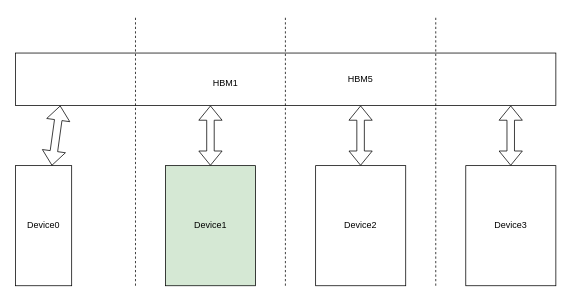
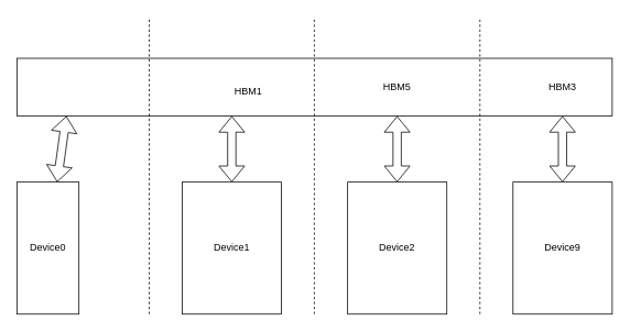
  <mxCell id="0" />
  <mxCell id="1" parent="0" />
  <mxCell id="2" value="Device0" style="rounded=0;whiteSpace=wrap;html=1;" vertex="1" parent="1"><mxGeometry x="20" y="220" width="75" height="160" as="geometry" /></mxCell>
- <mxCell id="3" value="Device1" style="rounded=0;whiteSpace=wrap;html=1;fillColor=#d5e8d4;" vertex="1" parent="1"><mxGeometry x="220" y="220" width="120" height="160" as="geometry" /></mxCell>
+ <mxCell id="3" value="Device1" style="rounded=0;whiteSpace=wrap;html=1;" vertex="1" parent="1"><mxGeometry x="220" y="220" width="120" height="160" as="geometry" /></mxCell>
  <mxCell id="4" value="Device2" style="rounded=0;whiteSpace=wrap;html=1;" vertex="1" parent="1"><mxGeometry x="420" y="220" width="120" height="160" as="geometry" /></mxCell>
- <mxCell id="5" value="Device3" style="rounded=0;whiteSpace=wrap;html=1;" vertex="1" parent="1"><mxGeometry x="620" y="220" width="120" height="160" as="geometry" /></mxCell>
+ <mxCell id="5" value="Device9" style="rounded=0;whiteSpace=wrap;html=1;" vertex="1" parent="1"><mxGeometry x="620" y="220" width="120" height="160" as="geometry" /></mxCell>
  <mxCell id="6" value="" style="rounded=0;whiteSpace=wrap;html=1;" vertex="1" parent="1"><mxGeometry x="20" y="70" width="720" height="70" as="geometry" /></mxCell>
  <mxCell id="7" value="" style="shape=flexArrow;endArrow=classic;startArrow=classic;html=1;rounded=0;entryX=0.083;entryY=1;entryDx=0;entryDy=0;entryPerimeter=0;" edge="1" parent="1" source="2" target="6"><mxGeometry width="100" height="100" relative="1" as="geometry"><mxPoint x="270" y="490" as="sourcePoint" /><mxPoint x="370" y="390" as="targetPoint" /></mxGeometry></mxCell>
  <mxCell id="8" value="" style="shape=flexArrow;endArrow=classic;startArrow=classic;html=1;rounded=0;entryX=0.083;entryY=1;entryDx=0;entryDy=0;entryPerimeter=0;" edge="1" parent="1"><mxGeometry width="100" height="100" relative="1" as="geometry"><mxPoint x="279.87" y="220" as="sourcePoint" /><mxPoint x="279.87" y="140" as="targetPoint" /></mxGeometry></mxCell>
  <mxCell id="9" value="" style="shape=flexArrow;endArrow=classic;startArrow=classic;html=1;rounded=0;entryX=0.083;entryY=1;entryDx=0;entryDy=0;entryPerimeter=0;" edge="1" parent="1"><mxGeometry width="100" height="100" relative="1" as="geometry"><mxPoint x="479.87" y="220" as="sourcePoint" /><mxPoint x="479.87" y="140" as="targetPoint" /></mxGeometry></mxCell>
  <mxCell id="10" value="" style="shape=flexArrow;endArrow=classic;startArrow=classic;html=1;rounded=0;entryX=0.083;entryY=1;entryDx=0;entryDy=0;entryPerimeter=0;" edge="1" parent="1"><mxGeometry width="100" height="100" relative="1" as="geometry"><mxPoint x="679.87" y="220" as="sourcePoint" /><mxPoint x="679.87" y="140" as="targetPoint" /></mxGeometry></mxCell>
  <mxCell id="11" value="" style="endArrow=none;dashed=1;html=1;rounded=0;" edge="1" parent="1"><mxGeometry width="50" height="50" relative="1" as="geometry"><mxPoint x="580" y="380" as="sourcePoint" /><mxPoint x="580" y="20" as="targetPoint" /></mxGeometry></mxCell>
  <mxCell id="12" value="" style="endArrow=none;dashed=1;html=1;rounded=0;" edge="1" parent="1"><mxGeometry width="50" height="50" relative="1" as="geometry"><mxPoint x="379.69" y="380" as="sourcePoint" /><mxPoint x="379.69" y="20" as="targetPoint" /></mxGeometry></mxCell>
  <mxCell id="13" value="" style="endArrow=none;dashed=1;html=1;rounded=0;" edge="1" parent="1"><mxGeometry width="50" height="50" relative="1" as="geometry"><mxPoint x="180" y="380" as="sourcePoint" /><mxPoint x="180" y="20" as="targetPoint" /></mxGeometry></mxCell>
  <mxCell id="14" value="HBM1" style="text;html=1;strokeColor=none;fillColor=none;align=center;verticalAlign=middle;whiteSpace=wrap;rounded=0;" vertex="1" parent="1"><mxGeometry x="270" y="95" width="60" height="30" as="geometry" /></mxCell>
  <mxCell id="15" value="HBM5" style="text;html=1;strokeColor=none;fillColor=none;align=center;verticalAlign=middle;whiteSpace=wrap;rounded=0;" vertex="1" parent="1"><mxGeometry x="450" y="90" width="60" height="30" as="geometry" /></mxCell>
+ <mxCell id="16" value="HBM3" style="text;html=1;strokeColor=none;fillColor=none;align=center;verticalAlign=middle;whiteSpace=wrap;rounded=0;" vertex="1" parent="1"><mxGeometry x="650" y="90" width="60" height="30" as="geometry" /></mxCell>
